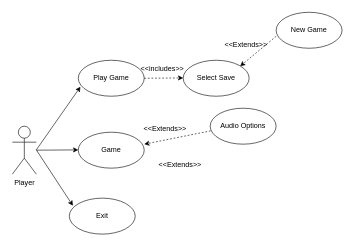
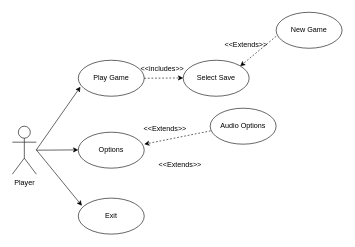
  <mxCell id="0" />
  <mxCell id="1" parent="0" />
  <mxCell id="2" value="Player" style="shape=umlActor;verticalLabelPosition=bottom;verticalAlign=top;html=1;outlineConnect=0;" vertex="1" parent="1"><mxGeometry x="20" y="210" width="40" height="80" as="geometry" /></mxCell>
  <mxCell id="3" value="Play Game" style="ellipse;whiteSpace=wrap;html=1;" vertex="1" parent="1"><mxGeometry x="130" y="100" width="110" height="60" as="geometry" /></mxCell>
- <mxCell id="4" value="Game" style="ellipse;whiteSpace=wrap;html=1;" vertex="1" parent="1"><mxGeometry x="130" y="220" width="110" height="60" as="geometry" /></mxCell>
+ <mxCell id="4" value="Options" style="ellipse;whiteSpace=wrap;html=1;" vertex="1" parent="1"><mxGeometry x="130" y="220" width="110" height="60" as="geometry" /></mxCell>
  <mxCell id="5" value="" style="edgeStyle=none;orthogonalLoop=1;jettySize=auto;html=1;rounded=0;" edge="1" parent="1"><mxGeometry width="80" relative="1" as="geometry"><mxPoint x="60" y="250" as="sourcePoint" /><mxPoint x="130" y="249.5" as="targetPoint" /><Array as="points" /></mxGeometry></mxCell>
  <mxCell id="6" value="" style="edgeStyle=none;orthogonalLoop=1;jettySize=auto;html=1;rounded=0;entryX=0.055;entryY=0.21;entryDx=0;entryDy=0;entryPerimeter=0;" edge="1" parent="1" target="8"><mxGeometry width="80" relative="1" as="geometry"><mxPoint x="60" y="249.5" as="sourcePoint" /><mxPoint x="130" y="330" as="targetPoint" /><Array as="points" /></mxGeometry></mxCell>
  <mxCell id="7" value="" style="edgeStyle=none;orthogonalLoop=1;jettySize=auto;html=1;rounded=0;entryX=0.033;entryY=0.737;entryDx=0;entryDy=0;entryPerimeter=0;" edge="1" parent="1" target="3"><mxGeometry width="80" relative="1" as="geometry"><mxPoint x="60" y="249.5" as="sourcePoint" /><mxPoint x="140" y="249.5" as="targetPoint" /><Array as="points" /></mxGeometry></mxCell>
- <mxCell id="8" value="Exit" style="ellipse;whiteSpace=wrap;html=1;" vertex="1" parent="1"><mxGeometry x="115" y="330" width="110" height="60" as="geometry" /></mxCell>
+ <mxCell id="8" value="Exit" style="ellipse;whiteSpace=wrap;html=1;" vertex="1" parent="1"><mxGeometry x="130" y="330" width="110" height="60" as="geometry" /></mxCell>
  <mxCell id="9" value="" style="edgeStyle=none;orthogonalLoop=1;jettySize=auto;html=1;rounded=0;dashed=1;" edge="1" parent="1"><mxGeometry width="80" relative="1" as="geometry"><mxPoint x="460" y="60" as="sourcePoint" /><mxPoint x="400" y="110" as="targetPoint" /><Array as="points" /></mxGeometry></mxCell>
  <mxCell id="10" value="New Game" style="ellipse;whiteSpace=wrap;html=1;" vertex="1" parent="1"><mxGeometry x="460" y="20" width="110" height="60" as="geometry" /></mxCell>
  <mxCell id="11" value="&amp;lt;&amp;lt;Extends&amp;gt;&amp;gt;" style="text;html=1;strokeColor=none;fillColor=none;align=center;verticalAlign=middle;whiteSpace=wrap;rounded=0;" vertex="1" parent="1"><mxGeometry x="380" y="60" width="60" height="30" as="geometry" /></mxCell>
  <mxCell id="12" value="Select Save" style="ellipse;whiteSpace=wrap;html=1;" vertex="1" parent="1"><mxGeometry x="305" y="100" width="110" height="60" as="geometry" /></mxCell>
  <mxCell id="13" value="" style="edgeStyle=none;orthogonalLoop=1;jettySize=auto;html=1;rounded=0;dashed=1;" edge="1" parent="1"><mxGeometry width="80" relative="1" as="geometry"><mxPoint x="240" y="130" as="sourcePoint" /><mxPoint x="305" y="129.5" as="targetPoint" /><Array as="points" /></mxGeometry></mxCell>
  <mxCell id="14" value="&amp;lt;&amp;lt;includes&amp;gt;&amp;gt;" style="text;html=1;align=center;verticalAlign=middle;resizable=0;points=[];autosize=1;strokeColor=none;fillColor=none;" vertex="1" parent="1"><mxGeometry x="220" y="100" width="100" height="30" as="geometry" /></mxCell>
  <mxCell id="15" value="" style="edgeStyle=none;orthogonalLoop=1;jettySize=auto;html=1;rounded=0;dashed=1;exitX=0.007;exitY=0.63;exitDx=0;exitDy=0;exitPerimeter=0;" edge="1" parent="1" source="17"><mxGeometry width="80" relative="1" as="geometry"><mxPoint x="320" y="230" as="sourcePoint" /><mxPoint x="240" y="240" as="targetPoint" /><Array as="points" /></mxGeometry></mxCell>
  <mxCell id="16" value="&amp;lt;&amp;lt;Extends&amp;gt;&amp;gt;" style="text;html=1;strokeColor=none;fillColor=none;align=center;verticalAlign=middle;whiteSpace=wrap;rounded=0;" vertex="1" parent="1"><mxGeometry x="245" y="200" width="60" height="30" as="geometry" /></mxCell>
  <mxCell id="17" value="Audio Options" style="ellipse;whiteSpace=wrap;html=1;" vertex="1" parent="1"><mxGeometry x="350" y="180" width="110" height="60" as="geometry" /></mxCell>
  <mxCell id="18" value="&amp;lt;&amp;lt;Extends&amp;gt;&amp;gt;" style="text;html=1;strokeColor=none;fillColor=none;align=center;verticalAlign=middle;whiteSpace=wrap;rounded=0;" vertex="1" parent="1"><mxGeometry x="270" y="260" width="60" height="30" as="geometry" /></mxCell>
